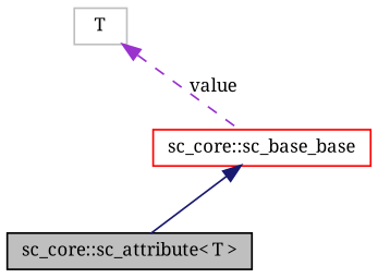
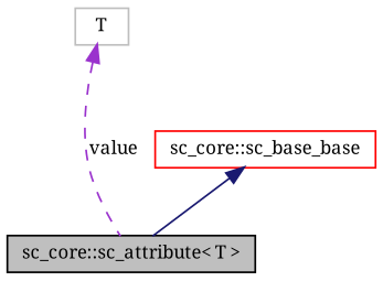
  digraph {
    fontname="Noto Serif"
    node [fillcolor=white fontname="Noto Serif" fontsize=10 shape=record style=filled]
    edge [dir=back fontname="Noto Serif" fontsize=10 labelfontname=FreeSans labelfontsize=10]
    n1 [color=black fillcolor=grey75 fontcolor=black height=0.2 label="sc_core::sc_attribute\< T \>" width=0.4]
    n2 [color=red height=0.2 label="sc_core::sc_base_base" width=0.4]
    n3 [color=grey75 height=0.2 label=T width=0.4]
    n2 -> n1 [color=midnightblue style=solid]
-   n3 -> n2 [color=darkorchid3 label=value style=dashed]
+   n3 -> n1 [color=darkorchid3 label=value style=dashed]
  }
